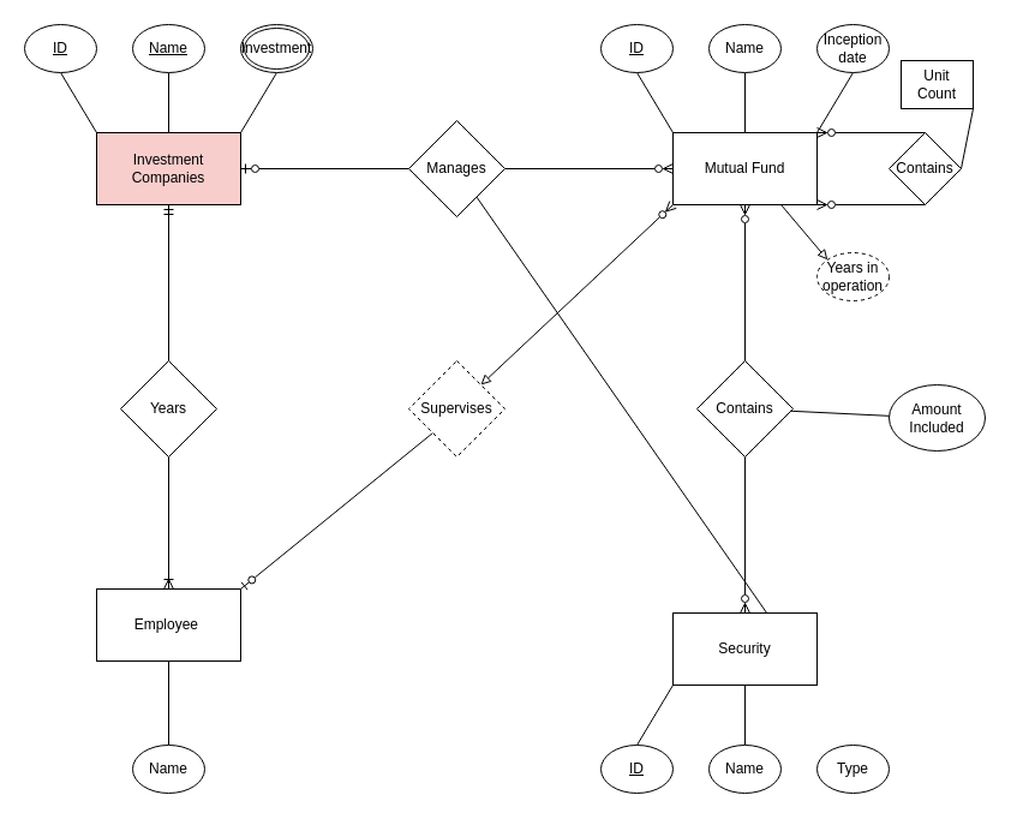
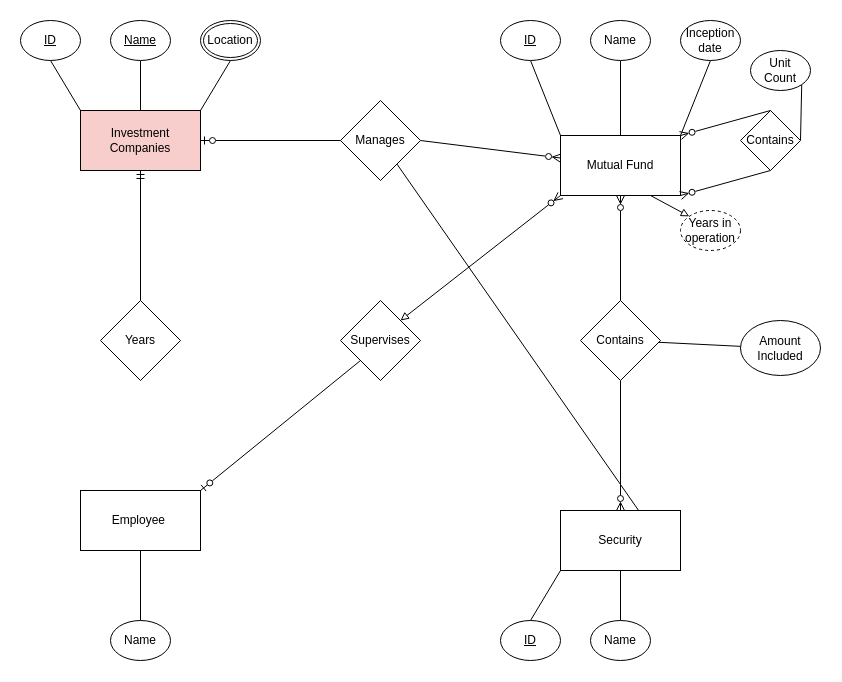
  <mxCell id="0" />
  <mxCell id="1" parent="0" />
  <mxCell id="2" style="edgeStyle=none;rounded=0;orthogonalLoop=1;jettySize=auto;html=1;exitX=1;exitY=0.5;exitDx=0;exitDy=0;startArrow=none;startFill=0;endArrow=ERzeroToMany;endFill=0;" parent="1" source="32" target="12" edge="1"><mxGeometry relative="1" as="geometry" /></mxCell>
  <mxCell id="3" value="Investment Companies" style="rounded=0;whiteSpace=wrap;html=1;fillColor=#f8cecc;" parent="1" vertex="1"><mxGeometry x="80" y="110" width="120" height="60" as="geometry" /></mxCell>
  <mxCell id="4" style="rounded=0;orthogonalLoop=1;jettySize=auto;html=1;exitX=0.5;exitY=1;exitDx=0;exitDy=0;entryX=0;entryY=0;entryDx=0;entryDy=0;endArrow=none;endFill=0;" parent="1" source="5" target="3" edge="1"><mxGeometry relative="1" as="geometry" /></mxCell>
  <mxCell id="5" value="&lt;u&gt;ID&lt;/u&gt;" style="ellipse;whiteSpace=wrap;html=1;" parent="1" vertex="1"><mxGeometry x="20" y="20" width="60" height="40" as="geometry" /></mxCell>
  <mxCell id="6" style="edgeStyle=none;rounded=0;orthogonalLoop=1;jettySize=auto;html=1;exitX=0.5;exitY=1;exitDx=0;exitDy=0;entryX=0.5;entryY=0;entryDx=0;entryDy=0;endArrow=none;endFill=0;" parent="1" source="7" target="3" edge="1"><mxGeometry relative="1" as="geometry" /></mxCell>
  <mxCell id="7" value="&lt;u&gt;Name&lt;/u&gt;" style="ellipse;whiteSpace=wrap;html=1;" parent="1" vertex="1"><mxGeometry x="110" y="20" width="60" height="40" as="geometry" /></mxCell>
  <mxCell id="8" style="edgeStyle=none;rounded=0;orthogonalLoop=1;jettySize=auto;html=1;exitX=0.5;exitY=1;exitDx=0;exitDy=0;entryX=1;entryY=0;entryDx=0;entryDy=0;endArrow=none;endFill=0;" parent="1" source="9" target="3" edge="1"><mxGeometry relative="1" as="geometry" /></mxCell>
- <mxCell id="9" value="Investment" style="ellipse;shape=doubleEllipse;margin=3;whiteSpace=wrap;html=1;align=center;" parent="1" vertex="1"><mxGeometry x="200" y="20" width="60" height="40" as="geometry" /></mxCell>
+ <mxCell id="9" value="Location" style="ellipse;shape=doubleEllipse;margin=3;whiteSpace=wrap;html=1;align=center;" parent="1" vertex="1"><mxGeometry x="200" y="20" width="60" height="40" as="geometry" /></mxCell>
  <mxCell id="10" style="edgeStyle=none;rounded=0;orthogonalLoop=1;jettySize=auto;html=1;exitX=0;exitY=1;exitDx=0;exitDy=0;entryX=1;entryY=0;entryDx=0;entryDy=0;startArrow=none;startFill=0;endArrow=ERzeroToOne;endFill=0;" parent="1" source="39" target="36" edge="1"><mxGeometry relative="1" as="geometry" /></mxCell>
  <mxCell id="11" style="edgeStyle=none;rounded=0;orthogonalLoop=1;jettySize=auto;html=1;exitX=0.75;exitY=1;exitDx=0;exitDy=0;entryX=0;entryY=0;entryDx=0;entryDy=0;startArrow=none;startFill=0;endArrow=block;endFill=0;" parent="1" source="12" target="19" edge="1"><mxGeometry relative="1" as="geometry" /></mxCell>
- <mxCell id="12" value="Mutual Fund" style="rounded=0;whiteSpace=wrap;html=1;" parent="1" vertex="1"><mxGeometry x="560" y="110" width="120" height="60" as="geometry" /></mxCell>
+ <mxCell id="12" value="Mutual Fund" style="rounded=0;whiteSpace=wrap;html=1;" parent="1" vertex="1"><mxGeometry x="560" y="135" width="120" height="60" as="geometry" /></mxCell>
  <mxCell id="13" style="edgeStyle=none;rounded=0;orthogonalLoop=1;jettySize=auto;html=1;exitX=0.5;exitY=1;exitDx=0;exitDy=0;entryX=0;entryY=0;entryDx=0;entryDy=0;endArrow=none;endFill=0;" parent="1" source="14" target="12" edge="1"><mxGeometry relative="1" as="geometry" /></mxCell>
  <mxCell id="14" value="&lt;u&gt;ID&lt;/u&gt;" style="ellipse;whiteSpace=wrap;html=1;" parent="1" vertex="1"><mxGeometry x="500" y="20" width="60" height="40" as="geometry" /></mxCell>
  <mxCell id="15" style="edgeStyle=none;rounded=0;orthogonalLoop=1;jettySize=auto;html=1;exitX=0.5;exitY=1;exitDx=0;exitDy=0;entryX=0.5;entryY=0;entryDx=0;entryDy=0;endArrow=none;endFill=0;" parent="1" source="16" target="12" edge="1"><mxGeometry relative="1" as="geometry" /></mxCell>
  <mxCell id="16" value="Name" style="ellipse;whiteSpace=wrap;html=1;" parent="1" vertex="1"><mxGeometry x="590" y="20" width="60" height="40" as="geometry" /></mxCell>
  <mxCell id="17" style="edgeStyle=none;rounded=0;orthogonalLoop=1;jettySize=auto;html=1;exitX=0.5;exitY=1;exitDx=0;exitDy=0;entryX=1;entryY=0;entryDx=0;entryDy=0;endArrow=none;endFill=0;" parent="1" source="18" target="12" edge="1"><mxGeometry relative="1" as="geometry" /></mxCell>
  <mxCell id="18" value="Inception date" style="ellipse;whiteSpace=wrap;html=1;" parent="1" vertex="1"><mxGeometry x="680" y="20" width="60" height="40" as="geometry" /></mxCell>
  <mxCell id="19" value="Years in operation" style="ellipse;whiteSpace=wrap;html=1;align=center;dashed=1;" parent="1" vertex="1"><mxGeometry x="680" y="210" width="60" height="40" as="geometry" /></mxCell>
  <mxCell id="20" style="edgeStyle=none;rounded=0;orthogonalLoop=1;jettySize=auto;html=1;exitX=0;exitY=1;exitDx=0;exitDy=0;entryX=0.5;entryY=0;entryDx=0;entryDy=0;endArrow=none;endFill=0;" parent="1" source="24" target="25" edge="1"><mxGeometry relative="1" as="geometry" /></mxCell>
  <mxCell id="21" style="edgeStyle=none;rounded=0;orthogonalLoop=1;jettySize=auto;html=1;exitX=0.5;exitY=1;exitDx=0;exitDy=0;entryX=0.5;entryY=0;entryDx=0;entryDy=0;endArrow=none;endFill=0;" parent="1" source="24" target="26" edge="1"><mxGeometry relative="1" as="geometry" /></mxCell>
  <mxCell id="22" style="edgeStyle=none;rounded=0;orthogonalLoop=1;jettySize=auto;html=1;exitX=1;exitY=1;exitDx=0;exitDy=0;endArrow=none;endFill=0;" parent="1" source="24" target="32" edge="1"><mxGeometry relative="1" as="geometry" /></mxCell>
  <mxCell id="23" style="edgeStyle=none;rounded=0;orthogonalLoop=1;jettySize=auto;html=1;exitX=0.5;exitY=0;exitDx=0;exitDy=0;entryX=0.5;entryY=1;entryDx=0;entryDy=0;endArrow=ERzeroToMany;endFill=0;startArrow=none;startFill=0;" parent="1" source="28" target="12" edge="1"><mxGeometry relative="1" as="geometry" /></mxCell>
  <mxCell id="24" value="Security" style="rounded=0;whiteSpace=wrap;html=1;" parent="1" vertex="1"><mxGeometry x="560" y="510" width="120" height="60" as="geometry" /></mxCell>
  <mxCell id="25" value="&lt;u&gt;ID&lt;/u&gt;" style="ellipse;whiteSpace=wrap;html=1;" parent="1" vertex="1"><mxGeometry x="500" y="620" width="60" height="40" as="geometry" /></mxCell>
  <mxCell id="26" value="Name" style="ellipse;whiteSpace=wrap;html=1;" parent="1" vertex="1"><mxGeometry x="590" y="620" width="60" height="40" as="geometry" /></mxCell>
- <mxCell id="27" value="Type" style="ellipse;whiteSpace=wrap;html=1;" parent="1" vertex="1"><mxGeometry x="680" y="620" width="60" height="40" as="geometry" /></mxCell>
  <mxCell id="28" value="Contains" style="rhombus;whiteSpace=wrap;html=1;" parent="1" vertex="1"><mxGeometry x="580" y="300" width="80" height="80" as="geometry" /></mxCell>
  <mxCell id="29" value="" style="edgeStyle=none;rounded=0;orthogonalLoop=1;jettySize=auto;html=1;exitX=0.5;exitY=0;exitDx=0;exitDy=0;entryX=0.5;entryY=1;entryDx=0;entryDy=0;endArrow=none;endFill=0;startArrow=ERzeroToMany;startFill=0;" parent="1" source="24" target="28" edge="1"><mxGeometry relative="1" as="geometry"><mxPoint x="620" y="510" as="sourcePoint" /><mxPoint x="620" y="290" as="targetPoint" /></mxGeometry></mxCell>
  <mxCell id="30" value="" style="edgeStyle=none;rounded=0;orthogonalLoop=1;jettySize=auto;html=1;startArrow=none;startFill=0;endArrow=none;endFill=0;" parent="1" source="31" target="28" edge="1"><mxGeometry relative="1" as="geometry" /></mxCell>
  <mxCell id="31" value="Amount&lt;br&gt;Included" style="ellipse;whiteSpace=wrap;html=1;align=center;" parent="1" vertex="1"><mxGeometry x="740" y="320" width="80" height="55" as="geometry" /></mxCell>
  <mxCell id="32" value="Manages" style="rhombus;whiteSpace=wrap;html=1;" parent="1" vertex="1"><mxGeometry x="340" y="100" width="80" height="80" as="geometry" /></mxCell>
  <mxCell id="33" value="" style="edgeStyle=none;rounded=0;orthogonalLoop=1;jettySize=auto;html=1;exitX=1;exitY=0.5;exitDx=0;exitDy=0;startArrow=ERzeroToOne;startFill=0;endArrow=none;endFill=0;" parent="1" source="3" target="32" edge="1"><mxGeometry relative="1" as="geometry"><mxPoint x="200" y="140" as="sourcePoint" /><mxPoint x="560" y="140" as="targetPoint" /></mxGeometry></mxCell>
  <mxCell id="34" style="edgeStyle=none;rounded=0;orthogonalLoop=1;jettySize=auto;html=1;exitX=0.5;exitY=0;exitDx=0;exitDy=0;entryX=0.5;entryY=1;entryDx=0;entryDy=0;startArrow=none;startFill=0;endArrow=ERmandOne;endFill=0;" parent="1" source="37" target="3" edge="1"><mxGeometry relative="1" as="geometry" /></mxCell>
  <mxCell id="35" value="" style="edgeStyle=none;rounded=0;orthogonalLoop=1;jettySize=auto;html=1;startArrow=none;startFill=0;endArrow=none;endFill=0;" parent="1" source="36" target="41" edge="1"><mxGeometry relative="1" as="geometry" /></mxCell>
  <mxCell id="36" value="Employee&amp;nbsp;" style="rounded=0;whiteSpace=wrap;html=1;" parent="1" vertex="1"><mxGeometry x="80" y="490" width="120" height="60" as="geometry" /></mxCell>
  <mxCell id="37" value="Years" style="rhombus;whiteSpace=wrap;html=1;" parent="1" vertex="1"><mxGeometry x="100" y="300" width="80" height="80" as="geometry" /></mxCell>
- <mxCell id="38" value="" style="edgeStyle=none;rounded=0;orthogonalLoop=1;jettySize=auto;html=1;exitX=0.5;exitY=0;exitDx=0;exitDy=0;entryX=0.5;entryY=1;entryDx=0;entryDy=0;startArrow=ERoneToMany;startFill=0;endArrow=none;endFill=0;" parent="1" source="36" target="37" edge="1"><mxGeometry relative="1" as="geometry"><mxPoint x="140" y="510" as="sourcePoint" /><mxPoint x="140" y="290" as="targetPoint" /></mxGeometry></mxCell>
- <mxCell id="39" value="Supervises" style="rhombus;whiteSpace=wrap;html=1;dashed=1;" parent="1" vertex="1"><mxGeometry x="340" y="300" width="80" height="80" as="geometry" /></mxCell>
+ <mxCell id="39" value="Supervises" style="rhombus;whiteSpace=wrap;html=1;" parent="1" vertex="1"><mxGeometry x="340" y="300" width="80" height="80" as="geometry" /></mxCell>
  <mxCell id="40" value="" style="edgeStyle=none;rounded=0;orthogonalLoop=1;jettySize=auto;html=1;exitX=0;exitY=1;exitDx=0;exitDy=0;entryX=1;entryY=0;entryDx=0;entryDy=0;startArrow=ERzeroToMany;startFill=0;endArrow=block;endFill=0;" parent="1" source="12" target="39" edge="1"><mxGeometry relative="1" as="geometry"><mxPoint x="560" y="170" as="sourcePoint" /><mxPoint x="200" y="390" as="targetPoint" /></mxGeometry></mxCell>
  <mxCell id="41" value="Name" style="ellipse;whiteSpace=wrap;html=1;rounded=0;" parent="1" vertex="1"><mxGeometry x="110" y="620" width="60" height="40" as="geometry" /></mxCell>
  <mxCell id="42" style="edgeStyle=none;rounded=0;orthogonalLoop=1;jettySize=auto;html=1;exitX=0.5;exitY=0;exitDx=0;exitDy=0;entryX=1;entryY=0;entryDx=0;entryDy=0;startArrow=none;startFill=0;endArrow=ERzeroToMany;endFill=0;" parent="1" source="45" target="12" edge="1"><mxGeometry relative="1" as="geometry" /></mxCell>
  <mxCell id="43" style="edgeStyle=none;rounded=0;orthogonalLoop=1;jettySize=auto;html=1;exitX=0.5;exitY=1;exitDx=0;exitDy=0;entryX=1;entryY=1;entryDx=0;entryDy=0;startArrow=none;startFill=0;endArrow=ERzeroToMany;endFill=0;" parent="1" source="45" target="12" edge="1"><mxGeometry relative="1" as="geometry" /></mxCell>
  <mxCell id="44" style="edgeStyle=none;rounded=0;orthogonalLoop=1;jettySize=auto;html=1;exitX=1;exitY=0.5;exitDx=0;exitDy=0;startArrow=none;startFill=0;endArrow=none;endFill=0;entryX=1;entryY=1;entryDx=0;entryDy=0;" parent="1" source="45" target="46" edge="1"><mxGeometry relative="1" as="geometry"><mxPoint x="800" y="70" as="targetPoint" /></mxGeometry></mxCell>
  <mxCell id="45" value="Contains" style="rhombus;whiteSpace=wrap;html=1;" parent="1" vertex="1"><mxGeometry x="740" y="110" width="60" height="60" as="geometry" /></mxCell>
- <mxCell id="46" value="Unit&lt;br&gt;Count" style="whiteSpace=wrap;html=1;rounded=0;" parent="1" vertex="1"><mxGeometry x="750" y="50" width="60" height="40" as="geometry" /></mxCell>
+ <mxCell id="46" value="Unit&lt;br&gt;Count" style="ellipse;whiteSpace=wrap;html=1;" parent="1" vertex="1"><mxGeometry x="750" y="50" width="60" height="40" as="geometry" /></mxCell>
